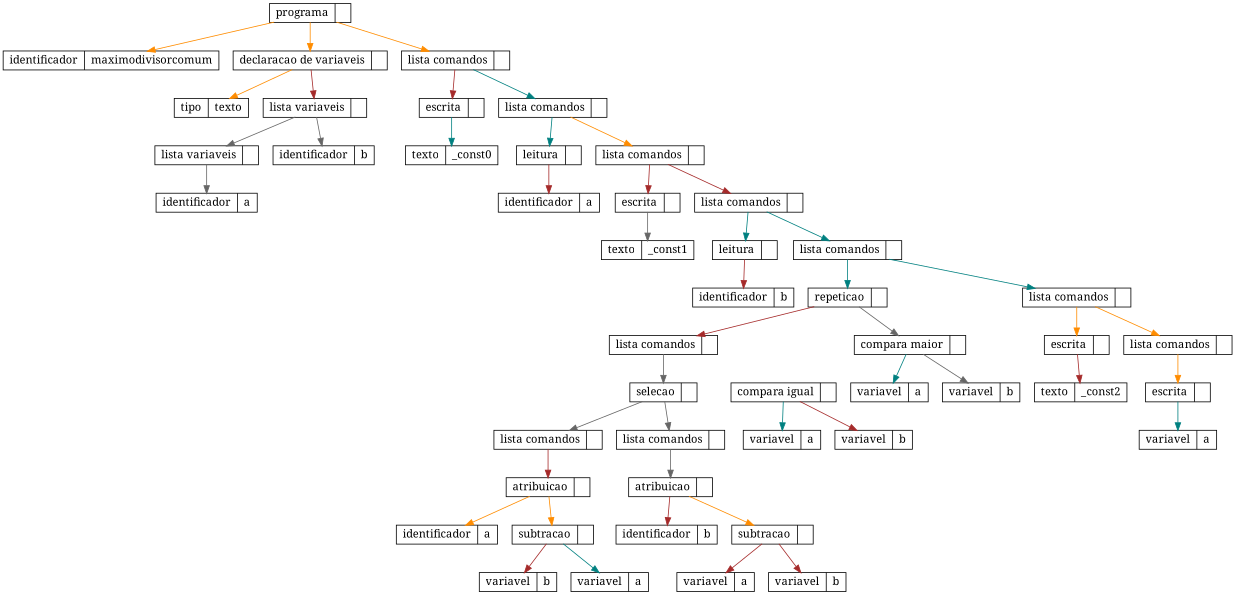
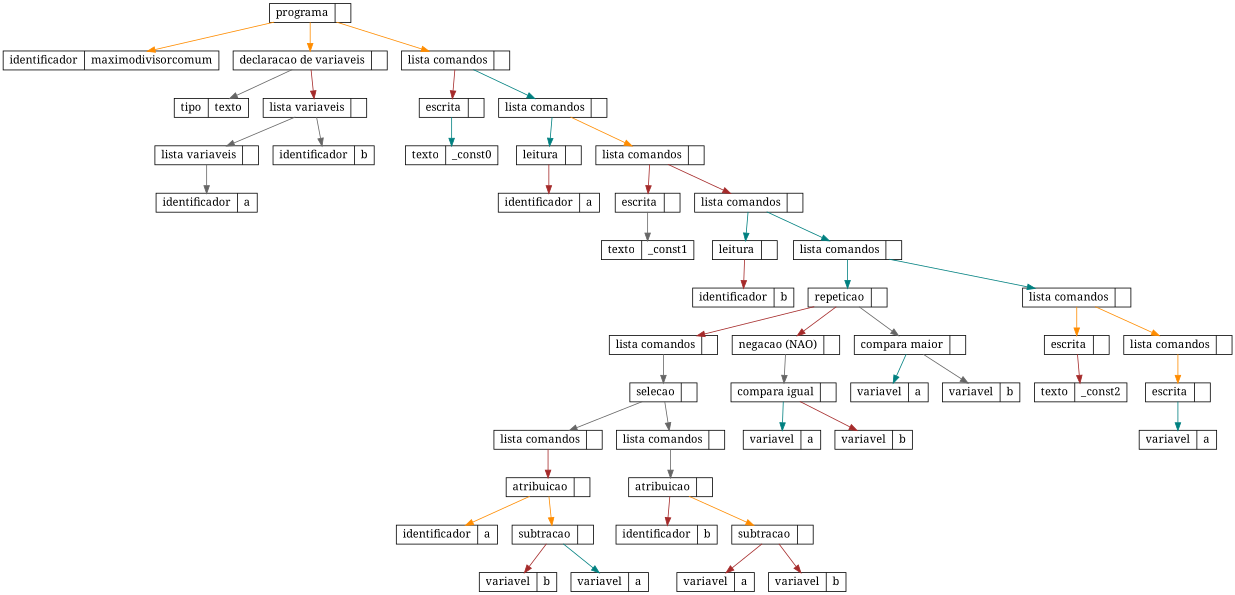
  digraph {
    fontname="Noto Serif"
    node [fontname="Noto Serif" shape=record]
    edge [color=brown fontname="Noto Serif"]
    n1 [height=.1 label="<f0>programa | <f1>  "]
    n2 [height=.1 label="<f0>identificador | <f1> maximodivisorcomum "]
    n3 [height=.1 label="<f0>declaracao de variaveis | <f1>  "]
    n4 [height=.1 label="<f0>lista comandos | <f1>  "]
    n5 [height=.1 label="<f0>tipo | <f1> texto "]
    n6 [height=.1 label="<f0>lista variaveis | <f1>  "]
    n7 [height=.1 label="<f0>escrita | <f1>  "]
    n8 [height=.1 label="<f0>lista comandos | <f1>  "]
    n9 [height=.1 label="<f0>lista variaveis | <f1>  "]
    n10 [height=.1 label="<f0>identificador | <f1> b "]
    n11 [height=.1 label="<f0>identificador | <f1> a "]
    n12 [height=.1 label="<f0>texto | <f1> _const0 "]
    n13 [height=.1 label="<f0>leitura | <f1>  "]
    n14 [height=.1 label="<f0>lista comandos | <f1>  "]
    n15 [height=.1 label="<f0>identificador | <f1> a "]
    n16 [height=.1 label="<f0>escrita | <f1>  "]
    n17 [height=.1 label="<f0>lista comandos | <f1>  "]
    n18 [height=.1 label="<f0>texto | <f1> _const1 "]
    n19 [height=.1 label="<f0>leitura | <f1>  "]
    n20 [height=.1 label="<f0>lista comandos | <f1>  "]
    n21 [height=.1 label="<f0>identificador | <f1> b "]
    n22 [height=.1 label="<f0>repeticao | <f1>  "]
    n23 [height=.1 label="<f0>lista comandos | <f1>  "]
    n24 [height=.1 label="<f0>lista comandos | <f1>  "]
+   n25 [height=.1 label="<f0>negacao (NAO) | <f1>  "]
    n26 [height=.1 label="<f0>compara maior | <f1>  "]
    n27 [height=.1 label="<f0>escrita | <f1>  "]
    n28 [height=.1 label="<f0>lista comandos | <f1>  "]
    n29 [height=.1 label="<f0>selecao | <f1>  "]
    n30 [height=.1 label="<f0>compara igual | <f1>  "]
    n31 [height=.1 label="<f0>lista comandos | <f1>  "]
    n32 [height=.1 label="<f0>lista comandos | <f1>  "]
    n33 [height=.1 label="<f0>atribuicao | <f1>  "]
    n34 [height=.1 label="<f0>atribuicao | <f1>  "]
    n35 [height=.1 label="<f0>variavel | <f1> a"]
    n36 [height=.1 label="<f0>variavel | <f1> b"]
    n37 [height=.1 label="<f0>identificador | <f1> a "]
    n38 [height=.1 label="<f0>subtracao | <f1>  "]
    n39 [height=.1 label="<f0>variavel | <f1> b"]
    n40 [height=.1 label="<f0>variavel | <f1> a"]
    n41 [height=.1 label="<f0>identificador | <f1> b "]
    n42 [height=.1 label="<f0>subtracao | <f1>  "]
    n43 [height=.1 label="<f0>variavel | <f1> a"]
    n44 [height=.1 label="<f0>variavel | <f1> b"]
    n45 [height=.1 label="<f0>variavel | <f1> a"]
    n46 [height=.1 label="<f0>variavel | <f1> b"]
    n47 [height=.1 label="<f0>texto | <f1> _const2 "]
    n48 [height=.1 label="<f0>escrita | <f1>  "]
    n49 [height=.1 label="<f0>variavel | <f1> a"]
    n1 -> n2 [color=darkorange]
    n1 -> n3 [color=darkorange]
    n1 -> n4 [color=darkorange]
-   n3 -> n5 [color=darkorange]
+   n3 -> n5 [color=gray40]
    n3 -> n6
    n4 -> n7
    n4 -> n8 [color=teal]
    n6 -> n9 [color=gray40]
    n6 -> n10 [color=gray40]
    n7 -> n12 [color=teal]
    n8 -> n13 [color=teal]
    n8 -> n14 [color=darkorange]
    n9 -> n11 [color=gray40]
    n13 -> n15
    n14 -> n16
    n14 -> n17
    n16 -> n18 [color=gray40]
    n17 -> n19 [color=teal]
    n17 -> n20 [color=teal]
    n19 -> n21
    n20 -> n22 [color=teal]
    n20 -> n23 [color=teal]
    n22 -> n24
+   n22 -> n25
    n22 -> n26 [color=gray40]
    n23 -> n27 [color=darkorange]
    n23 -> n28 [color=darkorange]
    n24 -> n29 [color=gray40]
+   n25 -> n30 [color=gray40]
    n26 -> n35 [color=teal]
    n26 -> n36 [color=gray40]
    n27 -> n47
    n28 -> n48 [color=darkorange]
    n29 -> n31 [color=gray40]
    n29 -> n32 [color=gray40]
    n30 -> n45 [color=teal]
    n30 -> n46
    n31 -> n33
    n32 -> n34 [color=gray40]
    n33 -> n37 [color=darkorange]
    n33 -> n38 [color=darkorange]
    n34 -> n41
    n34 -> n42 [color=darkorange]
    n38 -> n39
    n38 -> n40 [color=teal]
    n42 -> n43
    n42 -> n44
    n48 -> n49 [color=teal]
  }
